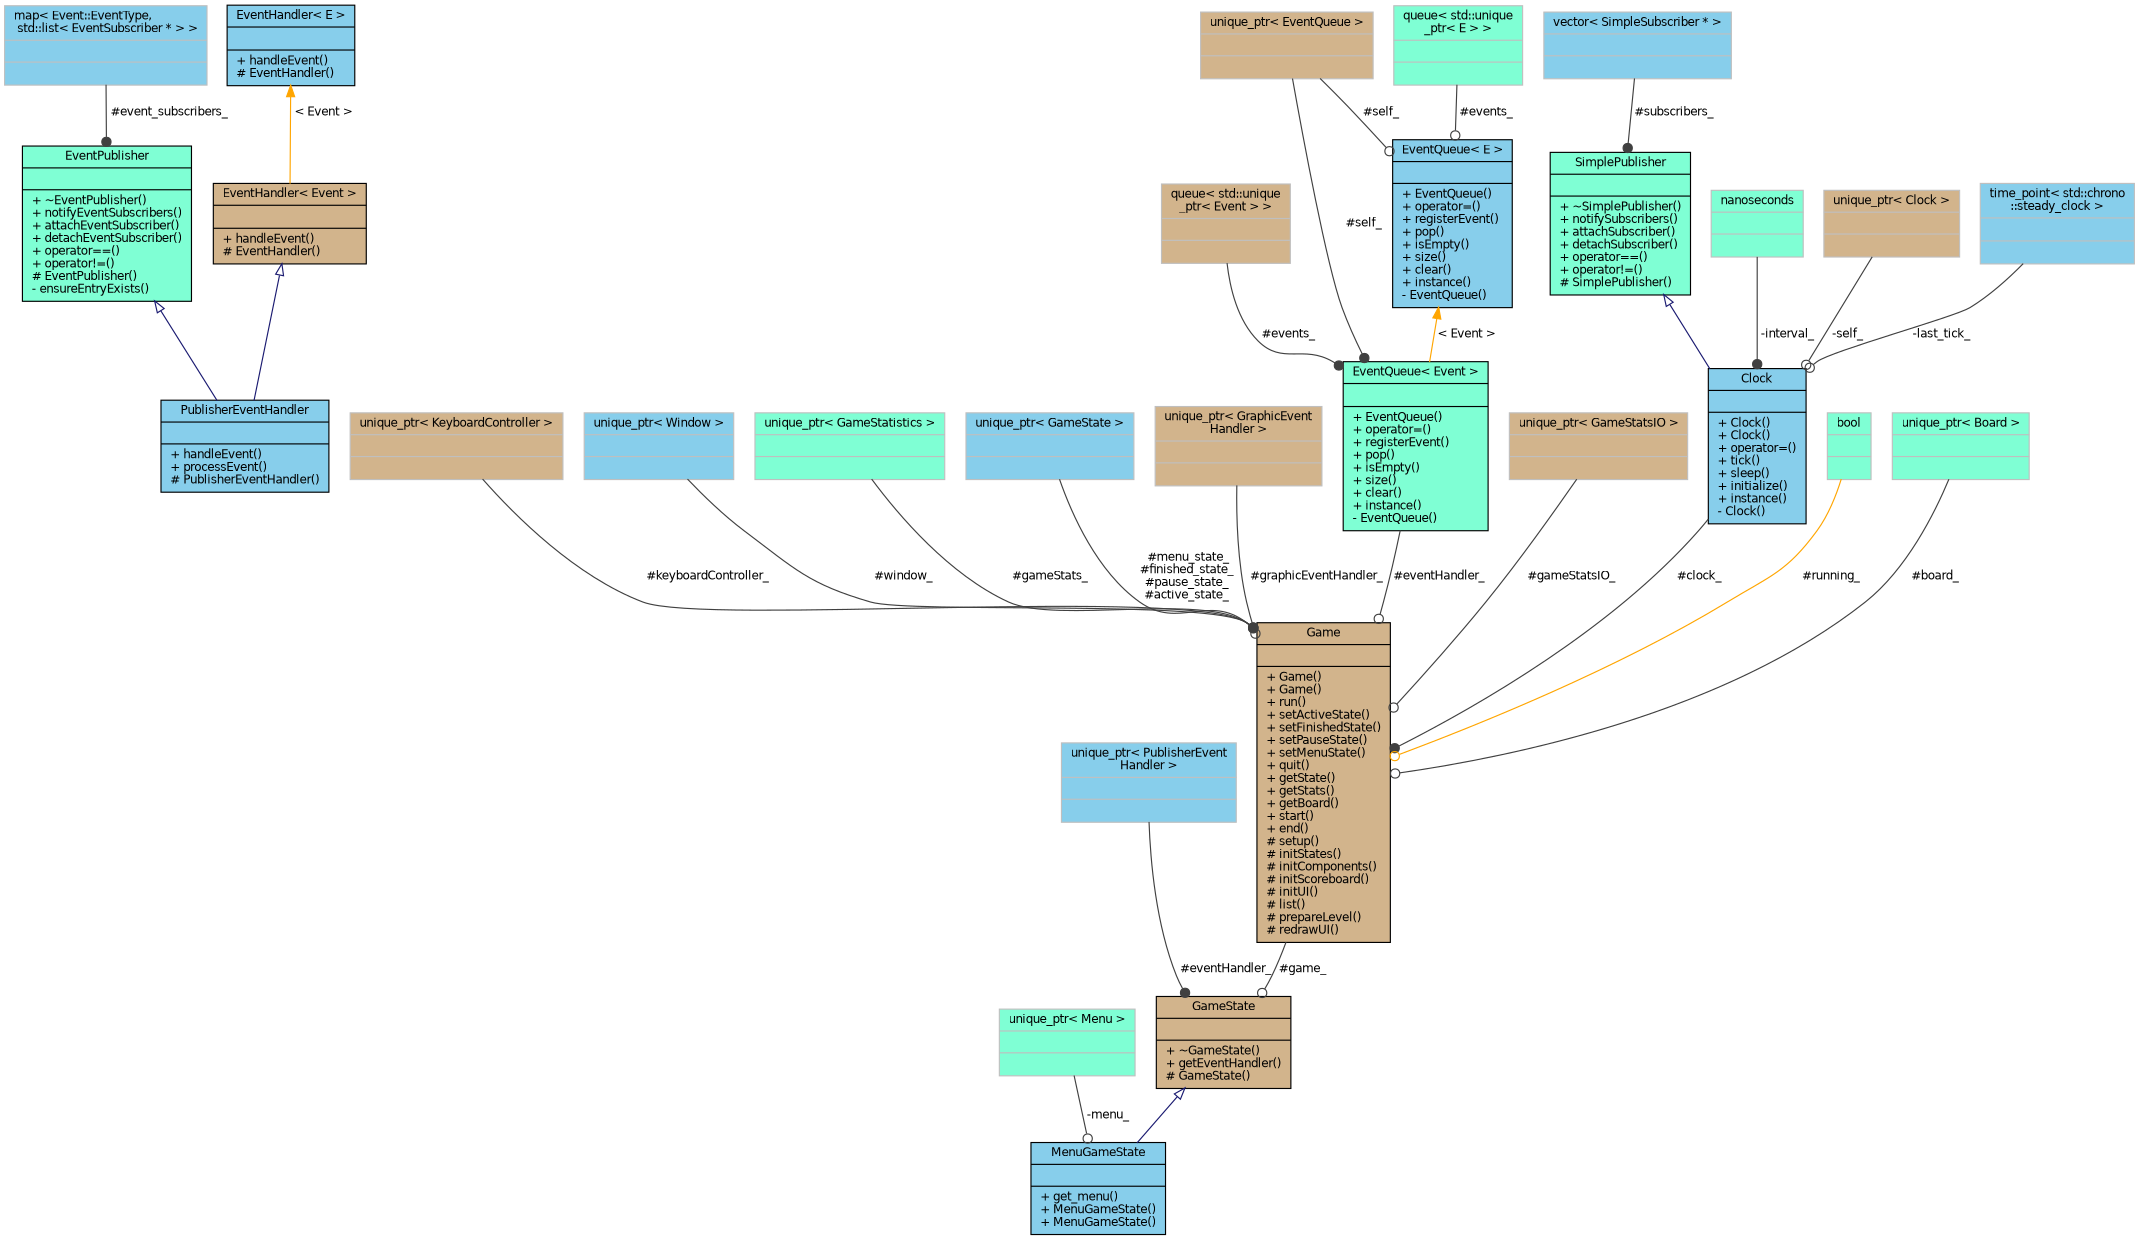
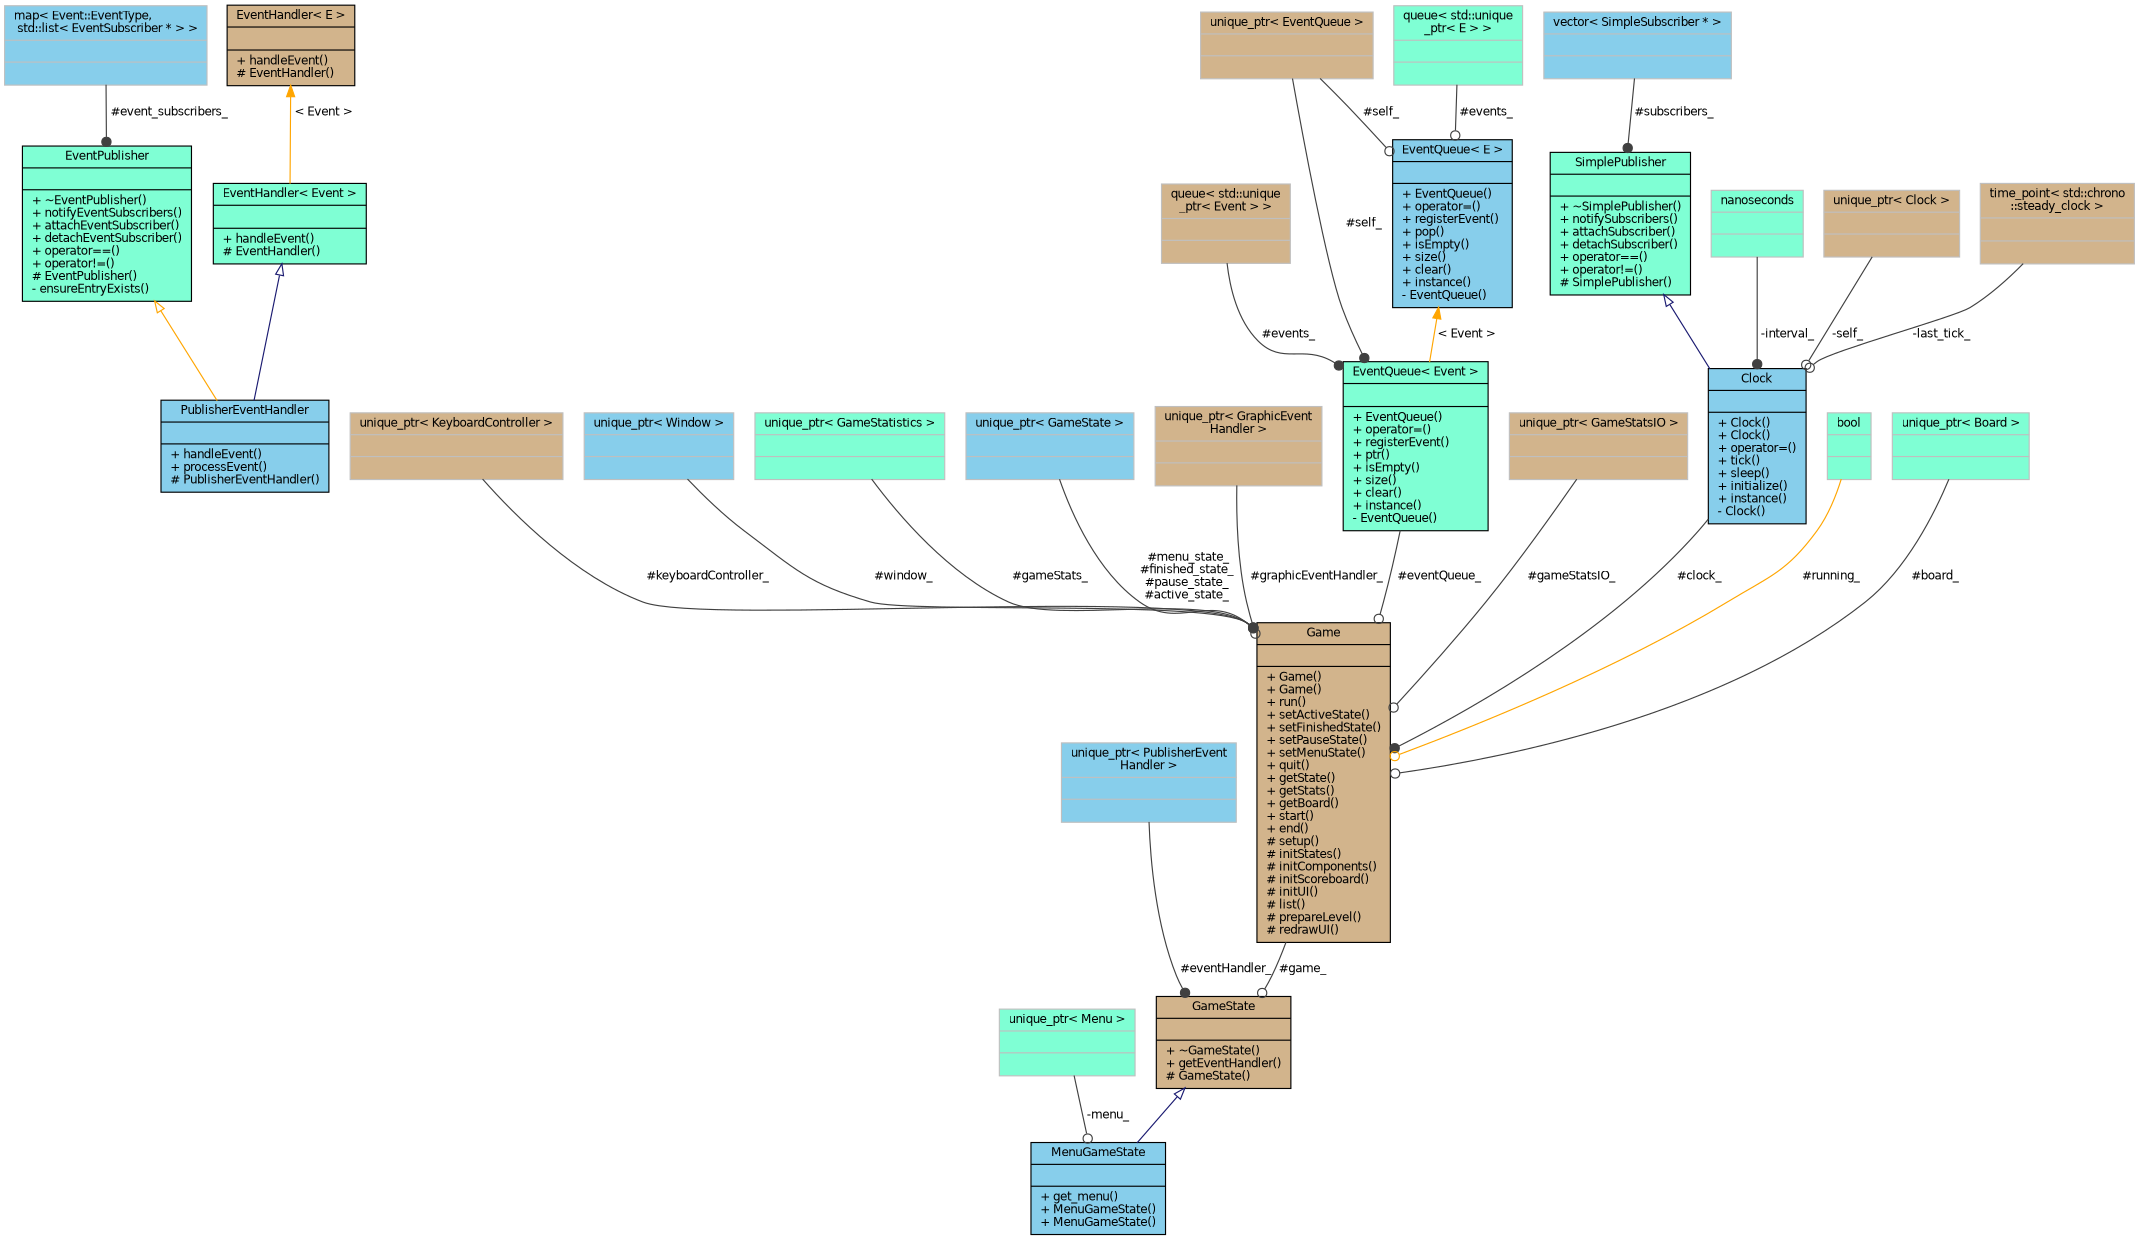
  digraph {
    node [color=grey75 fillcolor=skyblue fontname=Helvetica fontsize=10 shape=record style=filled]
    edge [color=grey25 fontname=Helvetica fontsize=10 labelfontname=Helvetica labelfontsize=10 style=solid arrowhead=odot]
    n1 [color=black height=0.2 label="{PublisherEventHandler\n||+ handleEvent()\l+ processEvent()\l# PublisherEventHandler()\l}" width=0.4]
    n2 [color=black fillcolor=aquamarine height=0.2 label="{EventPublisher\n||+ ~EventPublisher()\l+ notifyEventSubscribers()\l+ attachEventSubscriber()\l+ detachEventSubscriber()\l+ operator==()\l+ operator!=()\l# EventPublisher()\l- ensureEntryExists()\l}" width=0.4]
    n3 [height=0.2 label="{map\< Event::EventType,\l std::list\< EventSubscriber * \> \>\n||}" width=0.4]
-   n4 [color=black fillcolor=tan height=0.2 label="{EventHandler\< Event \>\n||+ handleEvent()\l# EventHandler()\l}" width=0.4]
-   n5 [color=black height=0.2 label="{EventHandler\< E \>\n||+ handleEvent()\l# EventHandler()\l}" width=0.4]
+   n4 [color=black fillcolor=aquamarine height=0.2 label="{EventHandler\< Event \>\n||+ handleEvent()\l# EventHandler()\l}" width=0.4]
+   n5 [color=black fillcolor=tan height=0.2 label="{EventHandler\< E \>\n||+ handleEvent()\l# EventHandler()\l}" width=0.4]
    n6 [color=black fillcolor=tan height=0.2 label="{Game\n||+ Game()\l+ Game()\l+ run()\l+ setActiveState()\l+ setFinishedState()\l+ setPauseState()\l+ setMenuState()\l+ quit()\l+ getState()\l+ getStats()\l+ getBoard()\l+ start()\l+ end()\l# setup()\l# initStates()\l# initComponents()\l# initScoreboard()\l# initUI()\l# list()\l# prepareLevel()\l# redrawUI()\l}" width=0.4]
    n7 [color=black fillcolor=tan height=0.2 label="{GameState\n||+ ~GameState()\l+ getEventHandler()\l# GameState()\l}" width=0.4]
    n8 [color=black height=0.2 label="{MenuGameState\n||+ get_menu()\l+ MenuGameState()\l+ MenuGameState()\l}" width=0.4]
    n9 [fillcolor=tan height=0.2 label="{unique_ptr\< KeyboardController \>\n||}" width=0.4]
    n10 [height=0.2 label="{unique_ptr\< Window \>\n||}" width=0.4]
    n11 [fillcolor=aquamarine height=0.2 label="{unique_ptr\< GameStatistics \>\n||}" width=0.4]
    n12 [height=0.2 label="{unique_ptr\< GameState \>\n||}" width=0.4]
    n13 [fillcolor=tan height=0.2 label="{unique_ptr\< GraphicEvent\lHandler \>\n||}" width=0.4]
-   n14 [color=black fillcolor=aquamarine height=0.2 label="{EventQueue\< Event \>\n||+ EventQueue()\l+ operator=()\l+ registerEvent()\l+ pop()\l+ isEmpty()\l+ size()\l+ clear()\l+ instance()\l- EventQueue()\l}" width=0.4]
+   n14 [color=black fillcolor=aquamarine height=0.2 label="{EventQueue\< Event \>\n||+ EventQueue()\l+ operator=()\l+ registerEvent()\l+ ptr()\l+ isEmpty()\l+ size()\l+ clear()\l+ instance()\l- EventQueue()\l}" width=0.4]
    n15 [fillcolor=tan height=0.2 label="{queue\< std::unique\l_ptr\< Event \> \>\n||}" width=0.4]
    n16 [fillcolor=tan height=0.2 label="{unique_ptr\< EventQueue \>\n||}" width=0.4]
    n17 [color=black height=0.2 label="{EventQueue\< E \>\n||+ EventQueue()\l+ operator=()\l+ registerEvent()\l+ pop()\l+ isEmpty()\l+ size()\l+ clear()\l+ instance()\l- EventQueue()\l}" width=0.4]
    n18 [fillcolor=aquamarine height=0.2 label="{queue\< std::unique\l_ptr\< E \> \>\n||}" width=0.4]
    n19 [fillcolor=tan height=0.2 label="{unique_ptr\< GameStatsIO \>\n||}" width=0.4]
    n20 [color=black height=0.2 label="{Clock\n||+ Clock()\l+ Clock()\l+ operator=()\l+ tick()\l+ sleep()\l+ initialize()\l+ instance()\l- Clock()\l}" width=0.4]
    n21 [color=black fillcolor=aquamarine height=0.2 label="{SimplePublisher\n||+ ~SimplePublisher()\l+ notifySubscribers()\l+ attachSubscriber()\l+ detachSubscriber()\l+ operator==()\l+ operator!=()\l# SimplePublisher()\l}" width=0.4]
    n22 [height=0.2 label="{vector\< SimpleSubscriber * \>\n||}" width=0.4]
    n23 [fillcolor=aquamarine height=0.2 label="{nanoseconds\n||}" width=0.4]
    n24 [fillcolor=tan height=0.2 label="{unique_ptr\< Clock \>\n||}" width=0.4]
-   n25 [height=0.2 label="{time_point\< std::chrono\l::steady_clock \>\n||}" width=0.4]
+   n25 [fillcolor=tan height=0.2 label="{time_point\< std::chrono\l::steady_clock \>\n||}" width=0.4]
    n26 [fillcolor=aquamarine height=0.2 label="{bool\n||}" width=0.4]
    n27 [fillcolor=aquamarine height=0.2 label="{unique_ptr\< Board \>\n||}" width=0.4]
    n28 [height=0.2 label="{unique_ptr\< PublisherEvent\lHandler \>\n||}" width=0.4]
    n29 [fillcolor=aquamarine height=0.2 label="{unique_ptr\< Menu \>\n||}" width=0.4]
-   n2 -> n1 [arrowtail=onormal color=midnightblue dir=back arrowhead=""]
+   n2 -> n1 [arrowtail=onormal color=orange dir=back arrowhead=""]
    n3 -> n2 [arrowhead=dot label=" #event_subscribers_"]
    n4 -> n1 [arrowtail=onormal color=midnightblue dir=back arrowhead=""]
    n5 -> n4 [color=orange dir=back label=" \< Event \>" arrowhead=""]
    n6 -> n7 [label=" #game_"]
    n7 -> n8 [arrowtail=onormal color=midnightblue dir=back arrowhead=""]
    n9 -> n6 [label=" #keyboardController_"]
    n10 -> n6 [label=" #window_"]
    n11 -> n6 [arrowhead=dot label=" #gameStats_"]
    n12 -> n6 [label=" #menu_state_\n#finished_state_\n#pause_state_\n#active_state_"]
    n13 -> n6 [label=" #graphicEventHandler_"]
-   n14 -> n6 [label=" #eventHandler_"]
+   n14 -> n6 [label=" #eventQueue_"]
    n15 -> n14 [arrowhead=dot label=" #events_"]
    n16 -> n14 [arrowhead=dot label=" #self_"]
    n16 -> n17 [label=" #self_"]
    n17 -> n14 [color=orange dir=back label=" \< Event \>" arrowhead=""]
    n18 -> n17 [label=" #events_"]
    n19 -> n6 [label=" #gameStatsIO_"]
    n20 -> n6 [arrowhead=dot label=" #clock_"]
    n21 -> n20 [arrowtail=onormal color=midnightblue dir=back arrowhead=""]
    n22 -> n21 [arrowhead=dot label=" #subscribers_"]
    n23 -> n20 [arrowhead=dot label=" -interval_"]
    n24 -> n20 [label=" -self_"]
    n25 -> n20 [label=" -last_tick_"]
    n26 -> n6 [color=orange label=" #running_"]
    n27 -> n6 [label=" #board_"]
    n28 -> n7 [arrowhead=dot label=" #eventHandler_"]
    n29 -> n8 [label=" -menu_"]
  }
